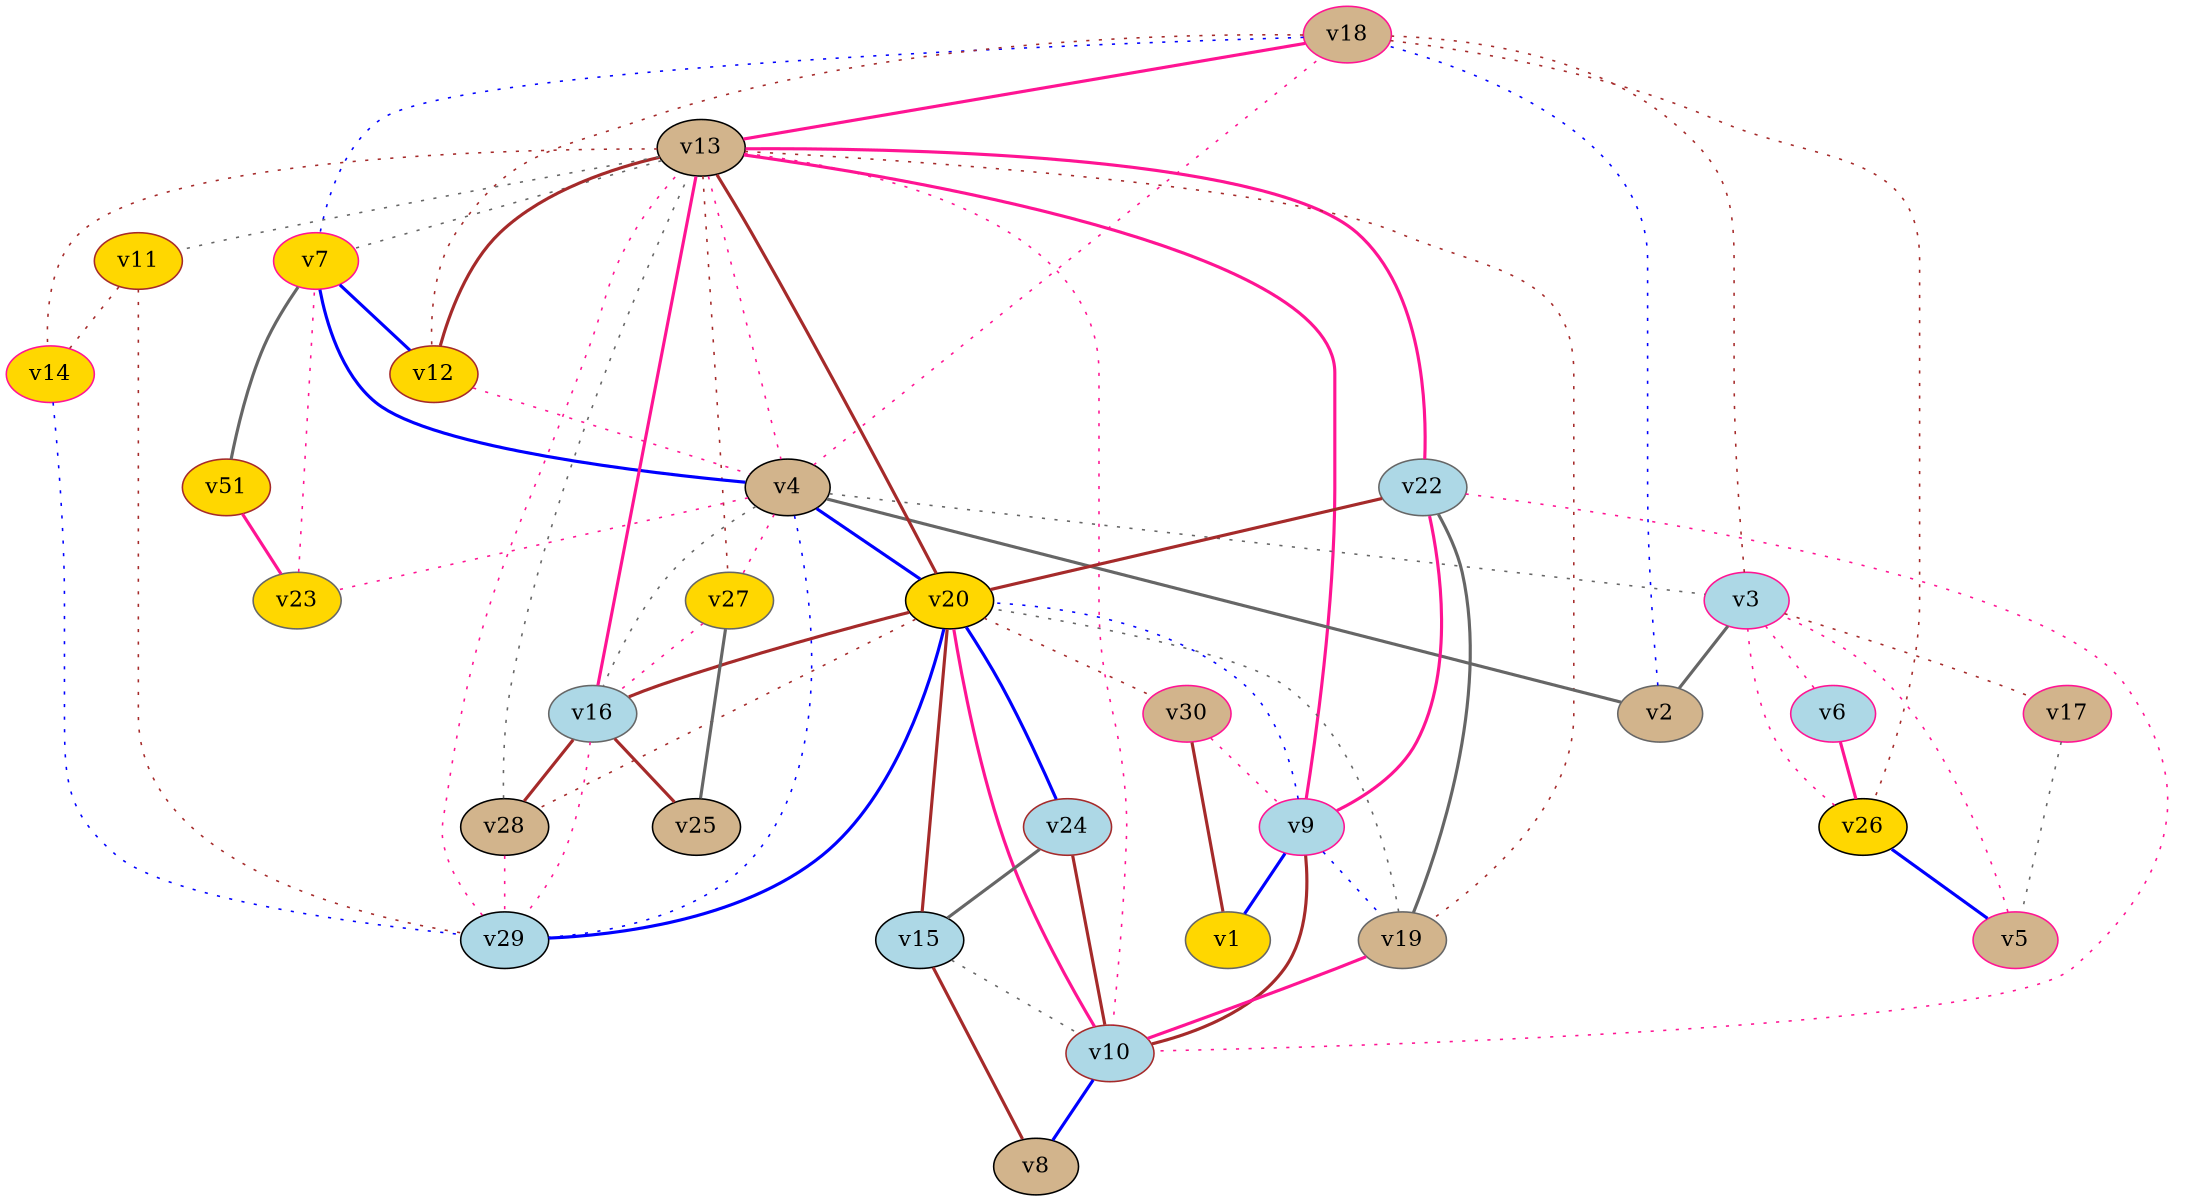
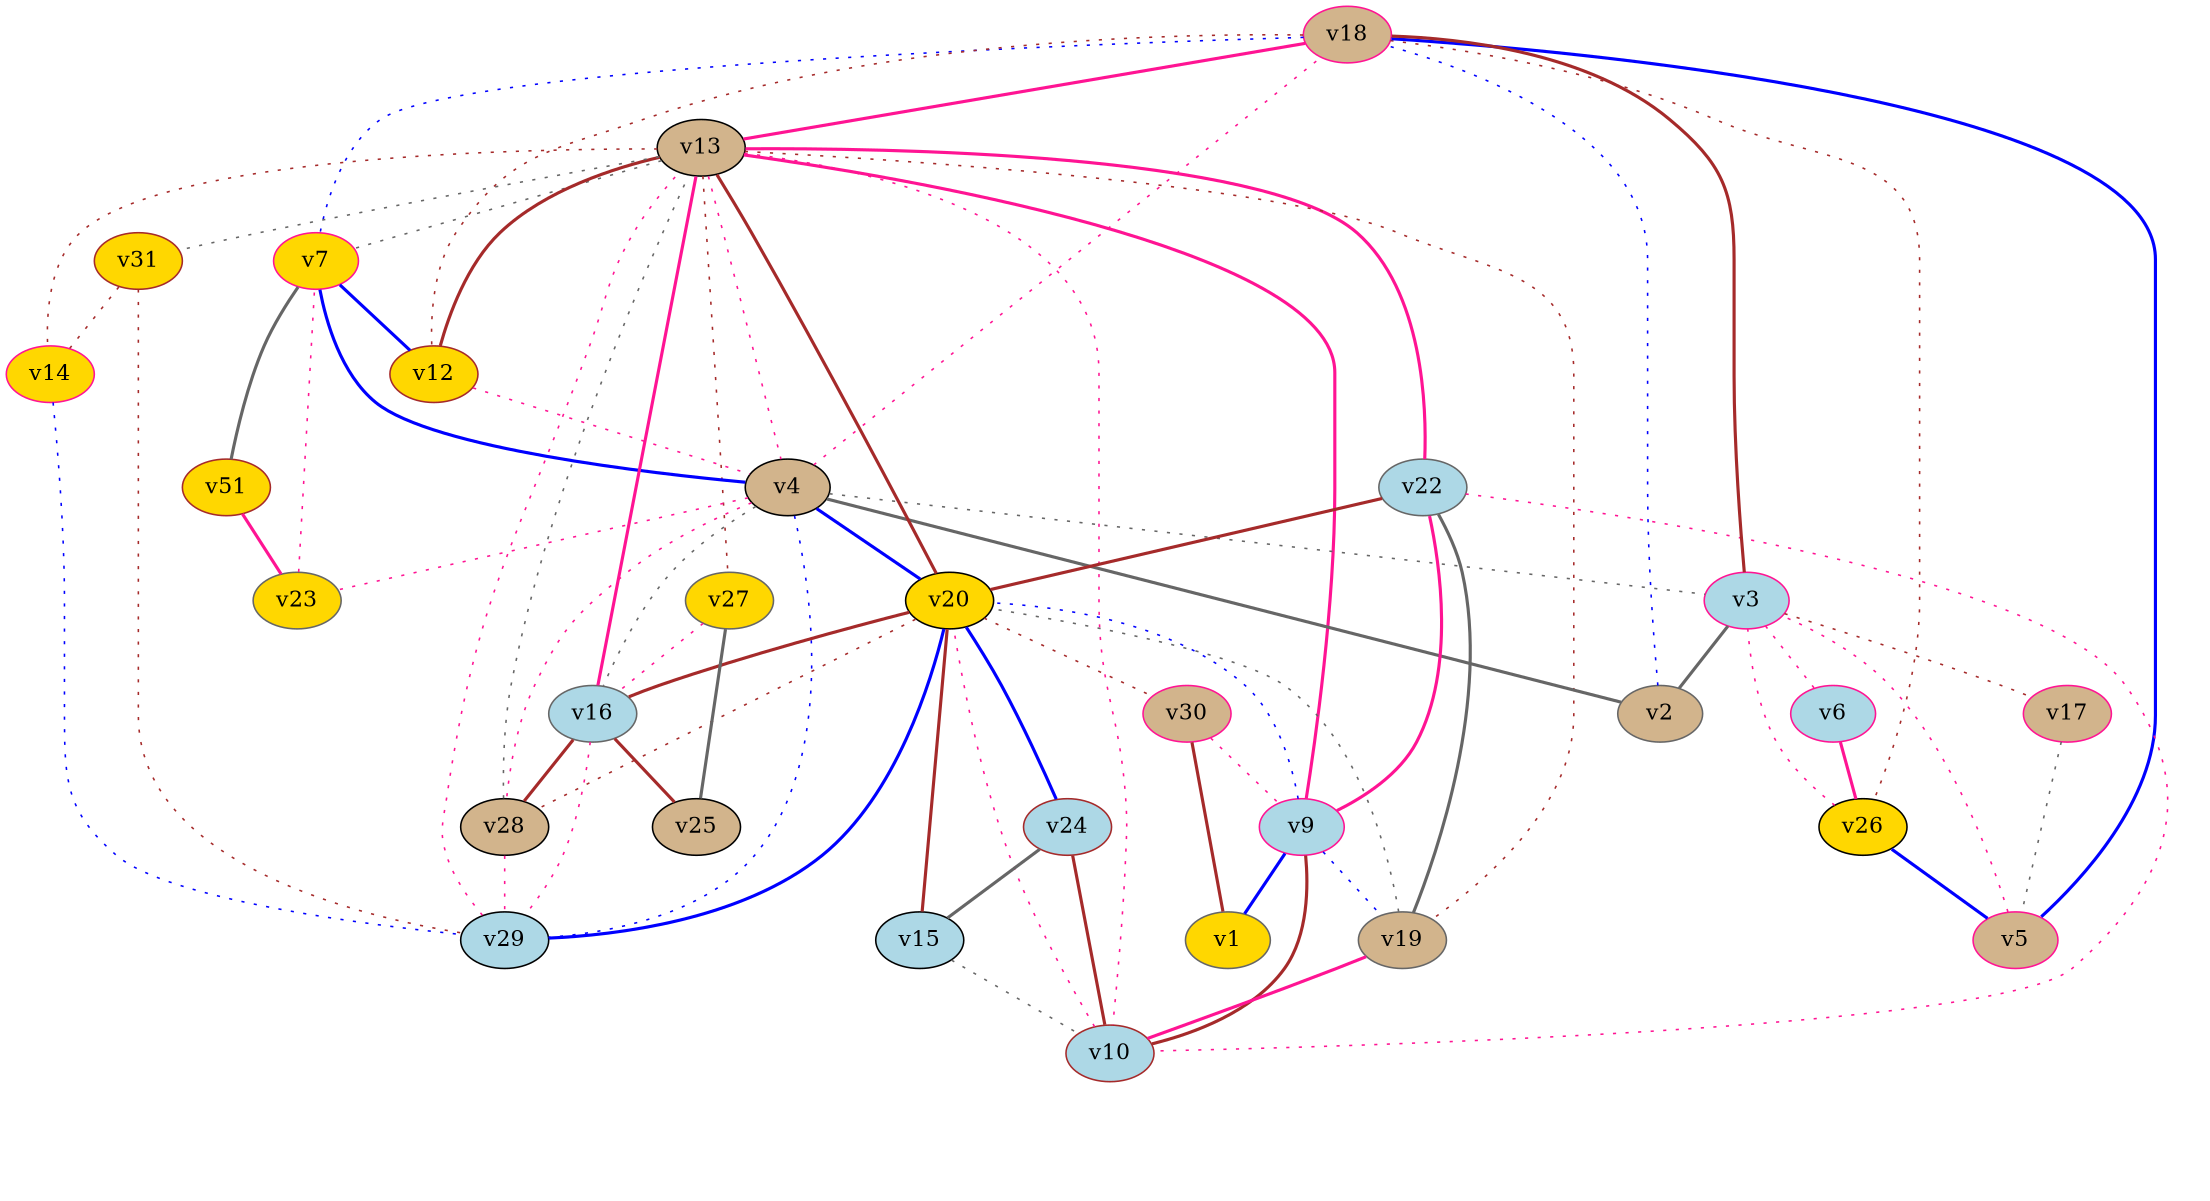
  graph {
    node [color=deeppink fillcolor=tan style=filled]
    edge [color=deeppink style=dotted]
    v18 [number=30]
    v13 [color=black number=28]
    v26 [color=black fillcolor=gold number=23]
    v7 [fillcolor=gold number=27]
    v12 [color=brown fillcolor=gold number=26]
    v5 [number=22]
    v4 [color=black number=29]
    v22 [color=gray40 fillcolor=lightblue number=16]
    v9 [fillcolor=lightblue number=15]
    v19 [color=gray40 number=14]
    v10 [color=brown fillcolor=lightblue number=13]
    v27 [color=gray40 fillcolor=gold number=12]
-   v11 [color=brown fillcolor=gold number=11]
+   v11 [color=brown fillcolor=gold number=11 label=v31]
    v14 [fillcolor=gold number=10]
    v3 [fillcolor=lightblue number=25]
    n16 [color=brown fillcolor=gold label=v51 number=9]
    v20 [color=black fillcolor=gold number=21]
    v16 [color=gray40 fillcolor=lightblue number=20]
    v28 [color=black number=19]
    v29 [color=black fillcolor=lightblue number=18]
    v23 [color=gray40 fillcolor=gold number=17]
    v2 [color=gray40 number=24]
    v30 [number=6]
    v24 [color=brown fillcolor=lightblue number=5]
    v15 [color=black fillcolor=lightblue number=4]
    v17 [number=7]
    v6 [fillcolor=lightblue number=8]
    v25 [color=black number=3]
    v1 [color=gray40 fillcolor=gold number=2]
-   v8 [color=black number=1]
    v18 -- v13 [style=bold]
    v18 -- v26 [color=brown]
    v18 -- v7 [color=blue]
    v18 -- v12 [color=brown]
+   v18 -- v5 [color=blue style=bold]
    v13 -- v7 [color=gray40]
    v13 -- v12 [color=brown style=bold]
    v13 -- v4
    v13 -- v22 [style=bold]
    v13 -- v9 [style=bold]
    v13 -- v19 [color=brown]
    v13 -- v10
    v13 -- v27 [color=brown]
    v13 -- v11 [color=gray40]
    v13 -- v14 [color=brown]
    v26 -- v5 [color=blue style=bold]
    v26 -- v3
    v7 -- v12 [color=blue style=bold]
    v7 -- v4 [color=blue style=bold]
    v7 -- n16 [color=gray40 style=bold]
    v12 -- v4
    v5 -- v3
    v4 -- v18
    v4 -- v3 [color=gray40]
    v4 -- v20 [color=blue style=bold]
    v4 -- v16 [color=gray40]
-   v4 -- v27
+   v4 -- v28
    v4 -- v29 [color=blue]
    v4 -- v23
    v4 -- v2 [color=gray40 style=bold]
    v22 -- v9 [style=bold]
    v22 -- v19 [color=gray40 style=bold]
    v22 -- v10
    v22 -- v20 [color=brown style=bold]
    v9 -- v19 [color=blue]
    v9 -- v10 [color=brown style=bold]
    v9 -- v20 [color=blue]
    v9 -- v1 [color=blue style=bold]
    v19 -- v10 [style=bold]
    v19 -- v20 [color=gray40]
-   v10 -- v20 [style=bold]
-   v10 -- v8 [color=blue style=bold]
+   v10 -- v20
    v27 -- v16
    v11 -- v14 [color=brown]
    v11 -- v29 [color=brown]
    v14 -- v29 [color=blue]
-   v3 -- v18 [color=brown]
+   v3 -- v18 [color=brown style=bold]
    v3 -- v2 [color=gray40 style=bold]
    v3 -- v17 [color=brown]
    v3 -- v6
    n16 -- v23 [style=bold]
    v20 -- v13 [color=brown style=bold]
    v20 -- v16 [color=brown style=bold]
    v20 -- v28 [color=brown]
    v20 -- v29 [color=blue style=bold]
    v20 -- v30 [color=brown]
    v20 -- v24 [color=blue style=bold]
    v20 -- v15 [color=brown style=bold]
    v16 -- v13 [style=bold]
    v16 -- v28 [color=brown style=bold]
    v16 -- v29
    v16 -- v25 [color=brown style=bold]
    v28 -- v13 [color=gray40]
    v28 -- v29
    v29 -- v13
    v23 -- v7
    v2 -- v18 [color=blue]
    v30 -- v9
    v24 -- v10 [color=brown style=bold]
    v24 -- v15 [color=gray40 style=bold]
    v15 -- v10 [color=gray40]
    v17 -- v5 [color=gray40]
    v6 -- v26 [style=bold]
    v25 -- v27 [color=gray40 style=bold]
    v1 -- v30 [color=brown style=bold]
-   v8 -- v15 [color=brown style=bold]
  }
